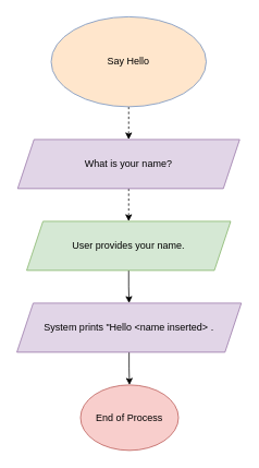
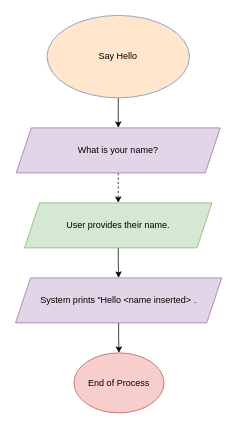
  <mxCell id="0" />
  <mxCell id="1" parent="0" />
- <mxCell id="2" value="" style="edgeStyle=orthogonalEdgeStyle;rounded=0;orthogonalLoop=1;jettySize=auto;html=1;dashed=1;" edge="1" parent="1" source="3" target="5"><mxGeometry relative="1" as="geometry" /></mxCell>
+ <mxCell id="2" value="" style="edgeStyle=orthogonalEdgeStyle;rounded=0;orthogonalLoop=1;jettySize=auto;html=1;" edge="1" parent="1" source="3" target="5"><mxGeometry relative="1" as="geometry" /></mxCell>
  <mxCell id="3" value="Say Hello" style="ellipse;whiteSpace=wrap;html=1;fillColor=#ffe6cc;strokeColor=#6c8ebf;" vertex="1" parent="1"><mxGeometry x="62" y="20" width="190" height="110" as="geometry" /></mxCell>
  <mxCell id="4" value="" style="edgeStyle=orthogonalEdgeStyle;rounded=0;orthogonalLoop=1;jettySize=auto;html=1;dashed=1;" edge="1" parent="1" source="5" target="7"><mxGeometry relative="1" as="geometry" /></mxCell>
  <mxCell id="5" value="What is your name?" style="shape=parallelogram;perimeter=parallelogramPerimeter;whiteSpace=wrap;html=1;fixedSize=1;fillColor=#e1d5e7;strokeColor=#9673a6;" vertex="1" parent="1"><mxGeometry x="21" y="170" width="272" height="60" as="geometry" /></mxCell>
  <mxCell id="6" value="" style="edgeStyle=orthogonalEdgeStyle;rounded=0;orthogonalLoop=1;jettySize=auto;html=1;" edge="1" parent="1" source="7" target="9"><mxGeometry relative="1" as="geometry" /></mxCell>
- <mxCell id="7" value="User provides your name." style="shape=parallelogram;perimeter=parallelogramPerimeter;whiteSpace=wrap;html=1;fixedSize=1;fillColor=#d5e8d4;strokeColor=#82b366;" vertex="1" parent="1"><mxGeometry x="32" y="270" width="250" height="60" as="geometry" /></mxCell>
+ <mxCell id="7" value="User provides their name." style="shape=parallelogram;perimeter=parallelogramPerimeter;whiteSpace=wrap;html=1;fixedSize=1;fillColor=#d5e8d4;strokeColor=#82b366;" vertex="1" parent="1"><mxGeometry x="32" y="270" width="250" height="60" as="geometry" /></mxCell>
  <mxCell id="8" value="" style="edgeStyle=orthogonalEdgeStyle;rounded=0;orthogonalLoop=1;jettySize=auto;html=1;" edge="1" parent="1" source="9" target="10"><mxGeometry relative="1" as="geometry" /></mxCell>
  <mxCell id="9" value="System prints &quot;Hello &amp;lt;name inserted&amp;gt; ." style="shape=parallelogram;perimeter=parallelogramPerimeter;whiteSpace=wrap;html=1;fixedSize=1;fillColor=#e1d5e7;strokeColor=#9673a6;" vertex="1" parent="1"><mxGeometry x="20" y="370" width="275" height="60" as="geometry" /></mxCell>
  <mxCell id="10" value="End of Process" style="ellipse;whiteSpace=wrap;html=1;fillColor=#f8cecc;strokeColor=#b85450;" vertex="1" parent="1"><mxGeometry x="98" y="470" width="120" height="80" as="geometry" /></mxCell>
